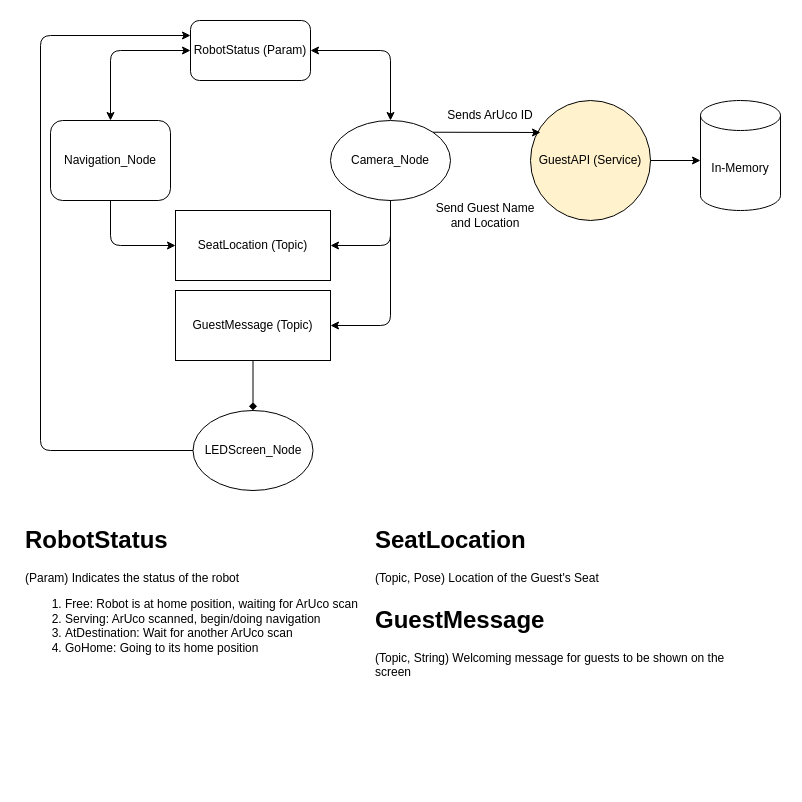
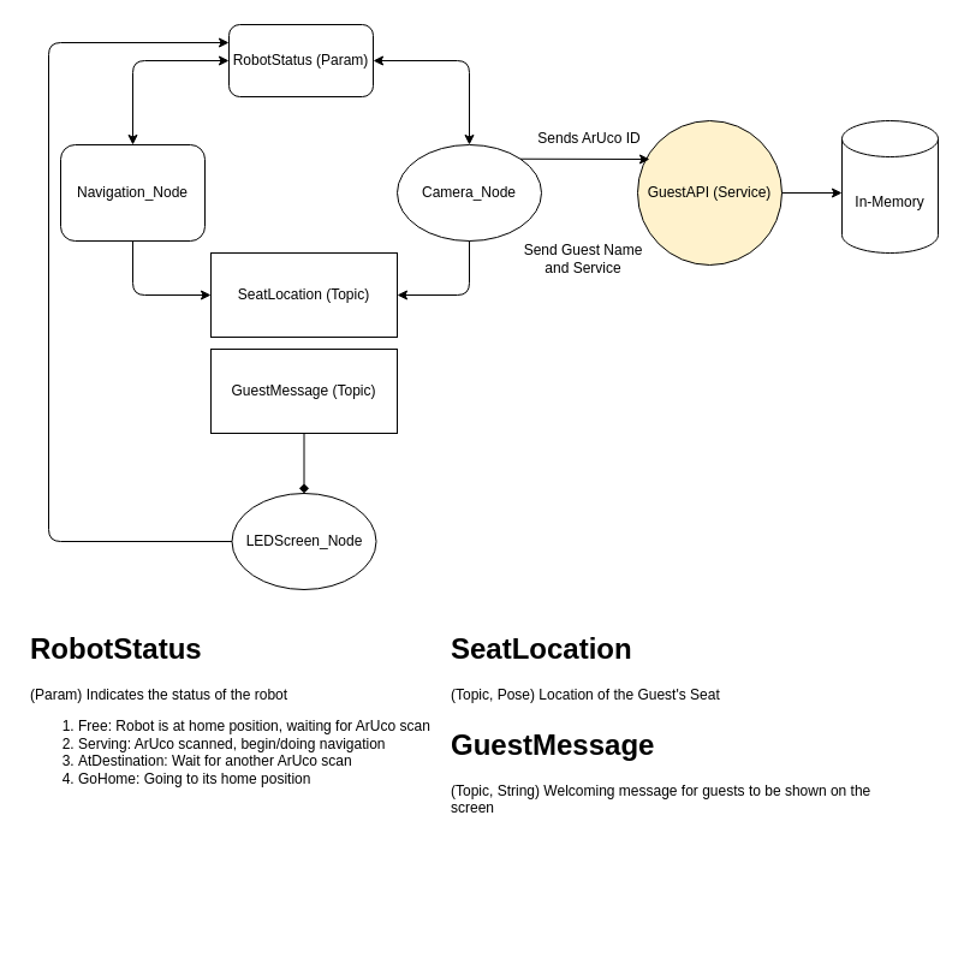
  <mxCell id="0" />
  <mxCell id="1" parent="0" />
  <mxCell id="2" value="Navigation_Node" style="whiteSpace=wrap;html=1;rounded=1;" parent="1" vertex="1"><mxGeometry x="50" y="120" width="120" height="80" as="geometry" /></mxCell>
  <mxCell id="3" value="Camera_Node" style="ellipse;whiteSpace=wrap;html=1;" parent="1" vertex="1"><mxGeometry x="330" y="120" width="120" height="80" as="geometry" /></mxCell>
  <mxCell id="4" value="RobotStatus (Param)" style="rounded=1;whiteSpace=wrap;html=1;" parent="1" vertex="1"><mxGeometry x="190" y="20" width="120" height="60" as="geometry" /></mxCell>
  <mxCell id="5" value="" style="endArrow=classic;startArrow=classic;html=1;entryX=0;entryY=0.5;entryDx=0;entryDy=0;exitX=0.5;exitY=0;exitDx=0;exitDy=0;" parent="1" source="2" target="4" edge="1"><mxGeometry width="50" height="50" relative="1" as="geometry"><mxPoint x="190" y="180" as="sourcePoint" /><mxPoint x="240" y="130" as="targetPoint" /><Array as="points"><mxPoint x="110" y="50" /></Array></mxGeometry></mxCell>
  <mxCell id="6" value="" style="endArrow=classic;startArrow=classic;html=1;entryX=1;entryY=0.5;entryDx=0;entryDy=0;exitX=0.5;exitY=0;exitDx=0;exitDy=0;" parent="1" source="3" target="4" edge="1"><mxGeometry width="50" height="50" relative="1" as="geometry"><mxPoint x="190" y="180" as="sourcePoint" /><mxPoint x="240" y="130" as="targetPoint" /><Array as="points"><mxPoint x="390" y="50" /></Array></mxGeometry></mxCell>
  <mxCell id="7" value="SeatLocation (Topic)" style="rounded=0;whiteSpace=wrap;html=1;" parent="1" vertex="1"><mxGeometry x="175" y="210" width="155" height="70" as="geometry" /></mxCell>
  <mxCell id="8" value="" style="endArrow=classic;html=1;exitX=0.5;exitY=1;exitDx=0;exitDy=0;entryX=1;entryY=0.5;entryDx=0;entryDy=0;" parent="1" source="3" target="7" edge="1"><mxGeometry width="50" height="50" relative="1" as="geometry"><mxPoint x="320" y="210" as="sourcePoint" /><mxPoint x="370" y="280" as="targetPoint" /><Array as="points"><mxPoint x="390" y="245" /></Array></mxGeometry></mxCell>
  <mxCell id="9" value="GuestAPI (Service)" style="ellipse;whiteSpace=wrap;html=1;aspect=fixed;fillColor=#fff2cc;" parent="1" vertex="1"><mxGeometry x="530" y="100" width="120" height="120" as="geometry" /></mxCell>
  <mxCell id="10" value="" style="endArrow=classic;html=1;exitX=1;exitY=0;exitDx=0;exitDy=0;" parent="1" source="3" edge="1"><mxGeometry width="50" height="50" relative="1" as="geometry"><mxPoint x="390" y="210" as="sourcePoint" /><mxPoint x="540" y="132" as="targetPoint" /></mxGeometry></mxCell>
  <mxCell id="11" value="Sends ArUco ID" style="text;html=1;strokeColor=none;fillColor=none;align=center;verticalAlign=middle;whiteSpace=wrap;rounded=0;" parent="1" vertex="1"><mxGeometry x="440" y="100" width="100" height="30" as="geometry" /></mxCell>
- <mxCell id="12" value="Send Guest Name&lt;br&gt;and Location" style="text;html=1;strokeColor=none;fillColor=none;align=center;verticalAlign=middle;whiteSpace=wrap;rounded=0;" parent="1" vertex="1"><mxGeometry x="430" y="200" width="110" height="30" as="geometry" /></mxCell>
+ <mxCell id="12" value="Send Guest Name&lt;br&gt;and Service" style="text;html=1;strokeColor=none;fillColor=none;align=center;verticalAlign=middle;whiteSpace=wrap;rounded=0;" parent="1" vertex="1"><mxGeometry x="430" y="200" width="110" height="30" as="geometry" /></mxCell>
  <mxCell id="13" value="" style="endArrow=classic;html=1;exitX=1;exitY=0.5;exitDx=0;exitDy=0;" parent="1" source="9" edge="1"><mxGeometry width="50" height="50" relative="1" as="geometry"><mxPoint x="500" y="260" as="sourcePoint" /><mxPoint x="700" y="160" as="targetPoint" /></mxGeometry></mxCell>
  <mxCell id="14" value="In-Memory" style="shape=cylinder3;whiteSpace=wrap;html=1;boundedLbl=1;backgroundOutline=1;size=15;" parent="1" vertex="1"><mxGeometry x="700" y="100" width="80" height="110" as="geometry" /></mxCell>
  <mxCell id="15" value="GuestMessage (Topic)" style="rounded=0;whiteSpace=wrap;html=1;" parent="1" vertex="1"><mxGeometry x="175" y="290" width="155" height="70" as="geometry" /></mxCell>
- <mxCell id="16" value="" style="endArrow=classic;html=1;entryX=1;entryY=0.5;entryDx=0;entryDy=0;exitX=0.5;exitY=1;exitDx=0;exitDy=0;" parent="1" source="3" target="15" edge="1"><mxGeometry width="50" height="50" relative="1" as="geometry"><mxPoint x="390" y="240" as="sourcePoint" /><mxPoint x="390" y="240" as="targetPoint" /><Array as="points"><mxPoint x="390" y="325" /></Array></mxGeometry></mxCell>
  <mxCell id="17" value="" style="endArrow=classic;html=1;entryX=0;entryY=0.5;entryDx=0;entryDy=0;exitX=0.5;exitY=1;exitDx=0;exitDy=0;" parent="1" source="2" target="7" edge="1"><mxGeometry width="50" height="50" relative="1" as="geometry"><mxPoint x="110" y="250" as="sourcePoint" /><mxPoint x="340" y="170" as="targetPoint" /><Array as="points"><mxPoint x="110" y="245" /></Array></mxGeometry></mxCell>
  <mxCell id="18" value="LEDScreen_Node" style="ellipse;whiteSpace=wrap;html=1;" parent="1" vertex="1"><mxGeometry x="192.5" y="410" width="120" height="80" as="geometry" /></mxCell>
  <mxCell id="19" value="" style="endArrow=diamond;html=1;exitX=0.5;exitY=1;exitDx=0;exitDy=0;entryX=0.5;entryY=0;entryDx=0;entryDy=0;" parent="1" source="15" target="18" edge="1"><mxGeometry width="50" height="50" relative="1" as="geometry"><mxPoint x="310" y="300" as="sourcePoint" /><mxPoint x="360" y="400" as="targetPoint" /><Array as="points" /></mxGeometry></mxCell>
  <mxCell id="20" value="&lt;h1&gt;&lt;font color=&quot;#000000&quot;&gt;RobotStatus&lt;/font&gt;&lt;/h1&gt;&lt;p&gt;&lt;font color=&quot;#000000&quot;&gt;(Param) Indicates the status of the robot&lt;/font&gt;&lt;/p&gt;&lt;p&gt;&lt;/p&gt;&lt;ol&gt;&lt;li&gt;&lt;font color=&quot;#000000&quot;&gt;Free: Robot is at home position, waiting for ArUco scan&lt;/font&gt;&lt;/li&gt;&lt;li&gt;&lt;font color=&quot;#000000&quot;&gt;Serving: ArUco scanned, begin/doing navigation&lt;/font&gt;&lt;/li&gt;&lt;li&gt;&lt;font color=&quot;#000000&quot;&gt;AtDestination: Wait for another ArUco scan&lt;/font&gt;&lt;/li&gt;&lt;li&gt;&lt;font color=&quot;#000000&quot;&gt;GoHome: Going to its home position&lt;/font&gt;&lt;/li&gt;&lt;/ol&gt;&lt;p&gt;&lt;/p&gt;" style="text;html=1;strokeColor=none;fillColor=none;spacing=5;spacingTop=-20;whiteSpace=wrap;overflow=hidden;rounded=0;" parent="1" vertex="1"><mxGeometry x="20" y="520" width="390" height="180" as="geometry" /></mxCell>
  <mxCell id="21" value="" style="endArrow=classic;html=1;exitX=0;exitY=0.5;exitDx=0;exitDy=0;" parent="1" source="18" edge="1"><mxGeometry width="50" height="50" relative="1" as="geometry"><mxPoint x="360" y="250" as="sourcePoint" /><mxPoint x="190" y="35" as="targetPoint" /><Array as="points"><mxPoint x="40" y="450" /><mxPoint x="40" y="35" /></Array></mxGeometry></mxCell>
  <mxCell id="22" value="&lt;h1&gt;&lt;font color=&quot;#000000&quot;&gt;SeatLocation&lt;/font&gt;&lt;/h1&gt;&lt;p&gt;&lt;font color=&quot;#000000&quot;&gt;(Topic, Pose) Location of the Guest's Seat&lt;/font&gt;&lt;/p&gt;&lt;p&gt;&lt;/p&gt;" style="text;html=1;strokeColor=none;fillColor=none;spacing=5;spacingTop=-20;whiteSpace=wrap;overflow=hidden;rounded=0;" vertex="1" parent="1"><mxGeometry x="370" y="520" width="390" height="180" as="geometry" /></mxCell>
  <mxCell id="23" value="&lt;h1&gt;&lt;font color=&quot;#000000&quot;&gt;GuestMessage&lt;/font&gt;&lt;/h1&gt;&lt;p&gt;&lt;font color=&quot;#000000&quot;&gt;(Topic, String) Welcoming message for guests to be shown on the screen&lt;/font&gt;&lt;/p&gt;&lt;p&gt;&lt;/p&gt;" style="text;html=1;strokeColor=none;fillColor=none;spacing=5;spacingTop=-20;whiteSpace=wrap;overflow=hidden;rounded=0;" vertex="1" parent="1"><mxGeometry x="370" y="600" width="390" height="180" as="geometry" /></mxCell>
